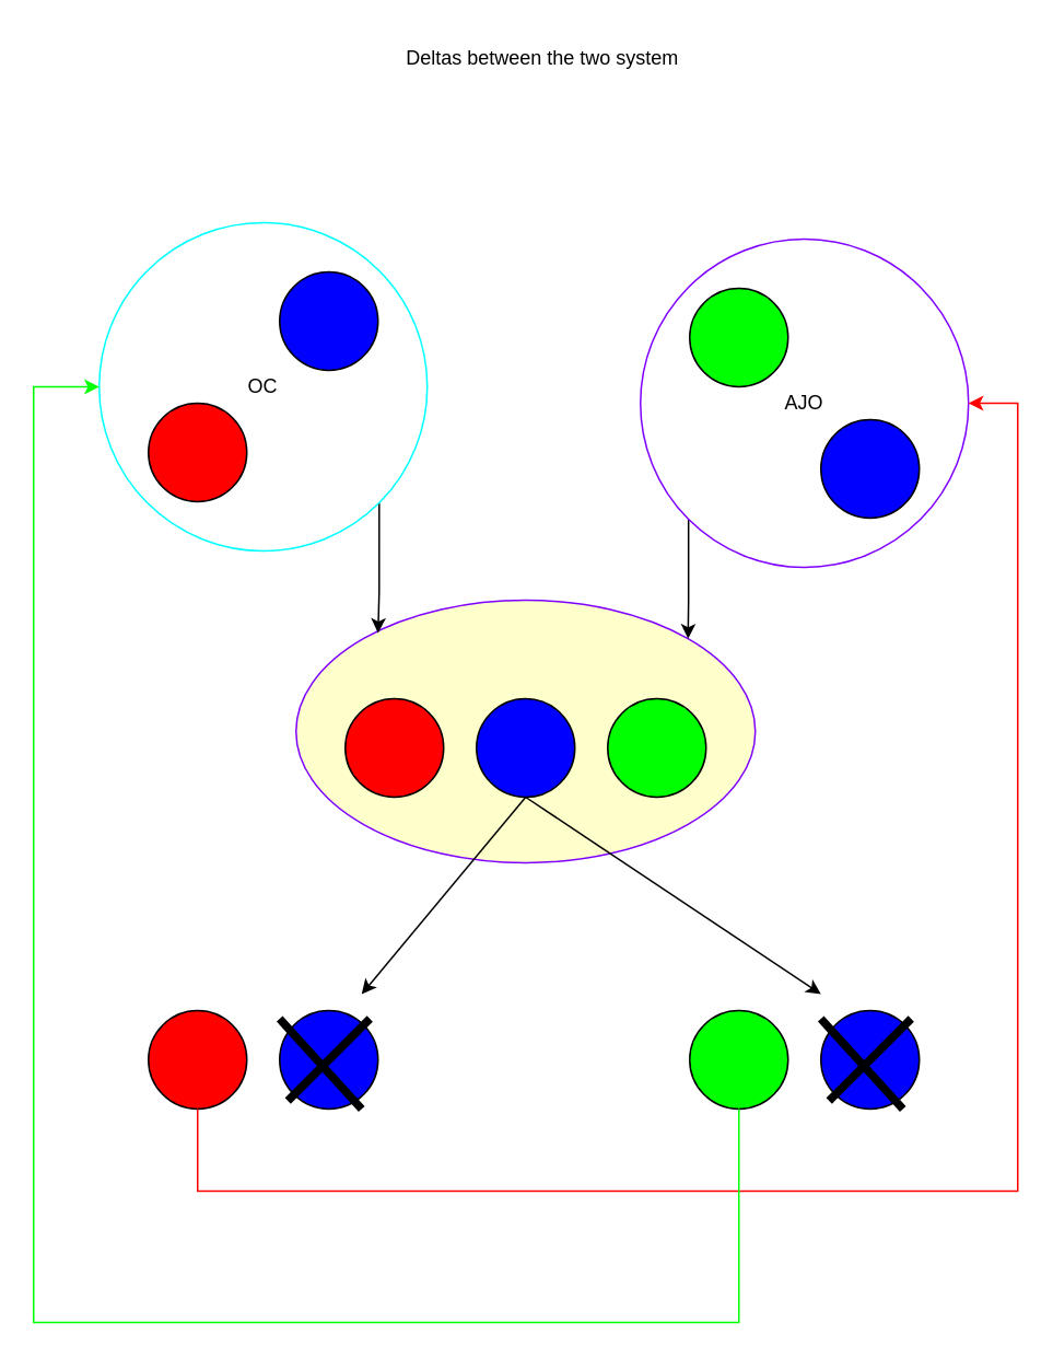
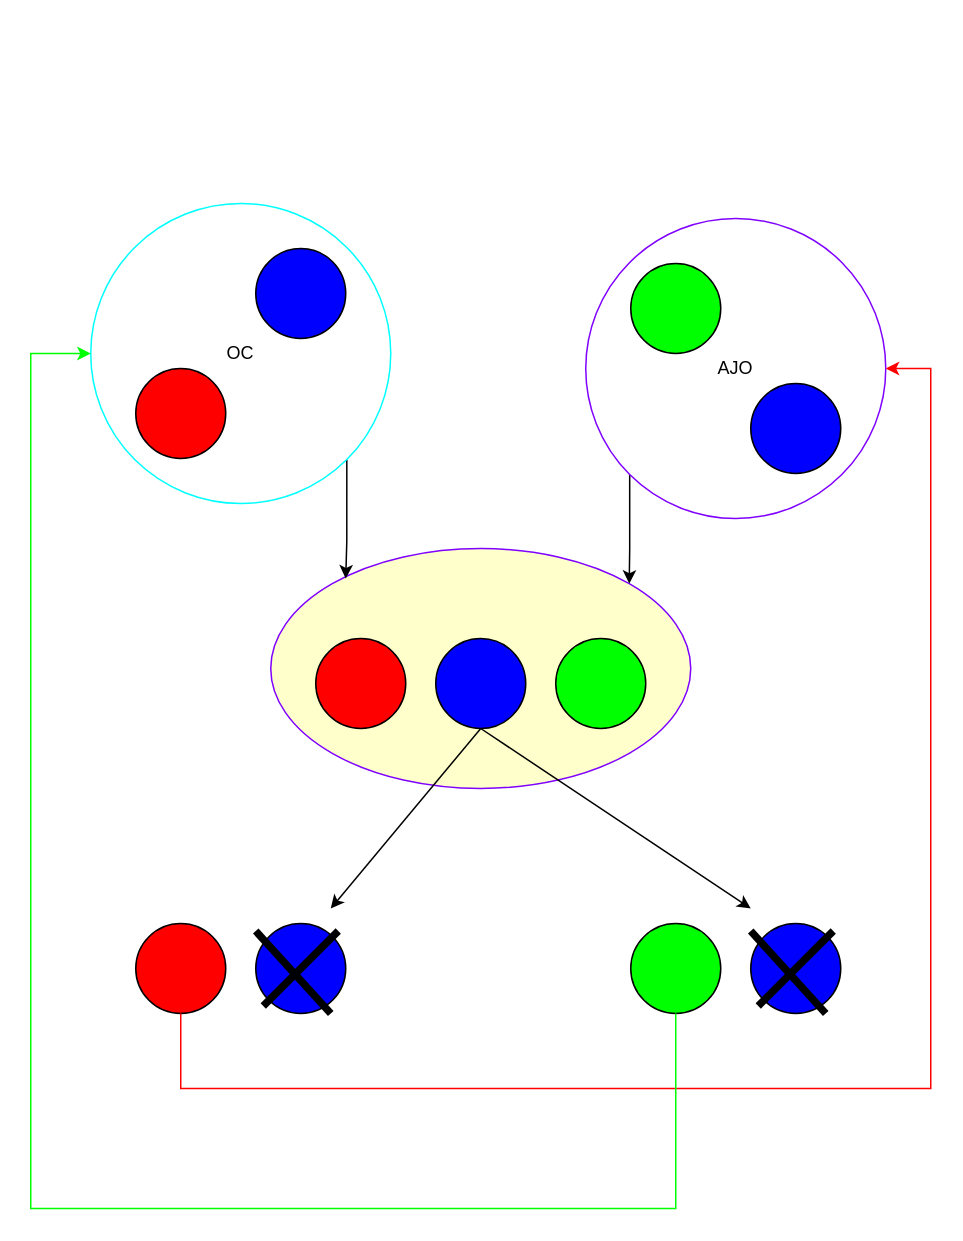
  <mxCell id="0" />
  <mxCell id="1" parent="0" />
  <mxCell id="2" value="" style="ellipse;whiteSpace=wrap;html=1;strokeColor=#7F00FF;fillColor=#FFFFCC;" vertex="1" parent="1"><mxGeometry x="180" y="365" width="280" height="160" as="geometry" /></mxCell>
  <mxCell id="3" style="edgeStyle=orthogonalEdgeStyle;rounded=0;orthogonalLoop=1;jettySize=auto;html=1;exitX=1;exitY=1;exitDx=0;exitDy=0;strokeColor=#000000;strokeWidth=1;" edge="1" parent="1" source="4"><mxGeometry relative="1" as="geometry"><mxPoint x="230" y="385" as="targetPoint" /></mxGeometry></mxCell>
  <mxCell id="4" value="OC" style="ellipse;whiteSpace=wrap;html=1;aspect=fixed;strokeColor=#00FFFF;" vertex="1" parent="1"><mxGeometry x="60" y="135" width="200" height="200" as="geometry" /></mxCell>
  <mxCell id="5" value="" style="ellipse;whiteSpace=wrap;html=1;aspect=fixed;fillColor=#0000FF;" vertex="1" parent="4"><mxGeometry x="110" y="30" width="60" height="60" as="geometry" /></mxCell>
  <mxCell id="6" value="" style="ellipse;whiteSpace=wrap;html=1;aspect=fixed;fillColor=#FF0000;" vertex="1" parent="4"><mxGeometry x="30" y="110" width="60" height="60" as="geometry" /></mxCell>
  <mxCell id="7" style="edgeStyle=orthogonalEdgeStyle;rounded=0;orthogonalLoop=1;jettySize=auto;html=1;exitX=0;exitY=1;exitDx=0;exitDy=0;entryX=1;entryY=0;entryDx=0;entryDy=0;strokeColor=#000000;strokeWidth=1;" edge="1" parent="1" source="8" target="2"><mxGeometry relative="1" as="geometry" /></mxCell>
  <mxCell id="8" value="AJO" style="ellipse;whiteSpace=wrap;html=1;aspect=fixed;strokeColor=#7F00FF;" vertex="1" parent="1"><mxGeometry x="390" y="145" width="200" height="200" as="geometry" /></mxCell>
  <mxCell id="9" value="" style="ellipse;whiteSpace=wrap;html=1;aspect=fixed;fillColor=#0000FF;" vertex="1" parent="8"><mxGeometry x="110" y="110" width="60" height="60" as="geometry" /></mxCell>
  <mxCell id="10" value="" style="ellipse;whiteSpace=wrap;html=1;aspect=fixed;fillColor=#00FF00;" vertex="1" parent="8"><mxGeometry x="30" y="30" width="60" height="60" as="geometry" /></mxCell>
  <mxCell id="11" value="" style="ellipse;whiteSpace=wrap;html=1;aspect=fixed;fillColor=#FF0000;" vertex="1" parent="1"><mxGeometry x="210" y="425" width="60" height="60" as="geometry" /></mxCell>
  <mxCell id="12" value="" style="ellipse;whiteSpace=wrap;html=1;aspect=fixed;fillColor=#0000FF;" vertex="1" parent="1"><mxGeometry x="290" y="425" width="60" height="60" as="geometry" /></mxCell>
  <mxCell id="13" value="" style="ellipse;whiteSpace=wrap;html=1;aspect=fixed;fillColor=#00FF00;" vertex="1" parent="1"><mxGeometry x="370" y="425" width="60" height="60" as="geometry" /></mxCell>
  <mxCell id="14" value="" style="ellipse;whiteSpace=wrap;html=1;aspect=fixed;fillColor=#FF0000;" vertex="1" parent="1"><mxGeometry x="90" y="615" width="60" height="60" as="geometry" /></mxCell>
  <mxCell id="15" value="" style="ellipse;whiteSpace=wrap;html=1;aspect=fixed;fillColor=#0000FF;" vertex="1" parent="1"><mxGeometry x="170" y="615" width="60" height="60" as="geometry" /></mxCell>
  <mxCell id="16" value="" style="ellipse;whiteSpace=wrap;html=1;aspect=fixed;fillColor=#00FF00;" vertex="1" parent="1"><mxGeometry x="420" y="615" width="60" height="60" as="geometry" /></mxCell>
  <mxCell id="17" value="" style="ellipse;whiteSpace=wrap;html=1;aspect=fixed;fillColor=#0000FF;" vertex="1" parent="1"><mxGeometry x="500" y="615" width="60" height="60" as="geometry" /></mxCell>
  <mxCell id="18" value="" style="endArrow=none;html=1;rounded=0;strokeWidth=5;" edge="1" parent="1"><mxGeometry width="50" height="50" relative="1" as="geometry"><mxPoint x="175" y="670" as="sourcePoint" /><mxPoint x="225" y="620" as="targetPoint" /></mxGeometry></mxCell>
  <mxCell id="19" value="" style="endArrow=none;html=1;rounded=0;strokeWidth=5;" edge="1" parent="1"><mxGeometry width="50" height="50" relative="1" as="geometry"><mxPoint x="170" y="620" as="sourcePoint" /><mxPoint x="220" y="675" as="targetPoint" /></mxGeometry></mxCell>
  <mxCell id="20" value="" style="endArrow=none;html=1;rounded=0;strokeWidth=5;" edge="1" parent="1"><mxGeometry width="50" height="50" relative="1" as="geometry"><mxPoint x="505" y="670" as="sourcePoint" /><mxPoint x="555" y="620" as="targetPoint" /></mxGeometry></mxCell>
  <mxCell id="21" value="" style="endArrow=none;html=1;rounded=0;strokeWidth=5;" edge="1" parent="1"><mxGeometry width="50" height="50" relative="1" as="geometry"><mxPoint x="500" y="620" as="sourcePoint" /><mxPoint x="550" y="675" as="targetPoint" /></mxGeometry></mxCell>
  <mxCell id="22" value="" style="endArrow=classic;html=1;rounded=0;strokeWidth=1;exitX=0.5;exitY=1;exitDx=0;exitDy=0;entryX=1;entryY=0.5;entryDx=0;entryDy=0;strokeColor=#FF0000;" edge="1" parent="1" source="14" target="8"><mxGeometry width="50" height="50" relative="1" as="geometry"><mxPoint x="250" y="455" as="sourcePoint" /><mxPoint x="300" y="405" as="targetPoint" /><Array as="points"><mxPoint x="120" y="725" /><mxPoint x="620" y="725" /><mxPoint x="620" y="245" /></Array></mxGeometry></mxCell>
  <mxCell id="23" value="" style="endArrow=classic;html=1;rounded=0;strokeWidth=1;exitX=0.5;exitY=1;exitDx=0;exitDy=0;entryX=0;entryY=0.5;entryDx=0;entryDy=0;strokeColor=#00FF00;" edge="1" parent="1" source="16" target="4"><mxGeometry width="50" height="50" relative="1" as="geometry"><mxPoint x="250" y="455" as="sourcePoint" /><mxPoint x="300" y="405" as="targetPoint" /><Array as="points"><mxPoint x="450" y="805" /><mxPoint x="20" y="805" /><mxPoint x="20" y="235" /></Array></mxGeometry></mxCell>
  <mxCell id="24" value="" style="endArrow=classic;html=1;rounded=0;strokeColor=#000000;strokeWidth=1;exitX=0.5;exitY=1;exitDx=0;exitDy=0;" edge="1" parent="1" source="12"><mxGeometry width="50" height="50" relative="1" as="geometry"><mxPoint x="240" y="525" as="sourcePoint" /><mxPoint x="220" y="605" as="targetPoint" /></mxGeometry></mxCell>
  <mxCell id="25" value="" style="endArrow=classic;html=1;rounded=0;strokeColor=#000000;strokeWidth=1;exitX=0.5;exitY=1;exitDx=0;exitDy=0;" edge="1" parent="1" source="12"><mxGeometry width="50" height="50" relative="1" as="geometry"><mxPoint x="250" y="455" as="sourcePoint" /><mxPoint x="500" y="605" as="targetPoint" /></mxGeometry></mxCell>
- <mxCell id="26" value="Deltas between the two system" style="text;html=1;align=center;verticalAlign=middle;resizable=0;points=[];autosize=1;strokeColor=none;fillColor=none;" vertex="1" parent="1"><mxGeometry x="235" y="20" width="190" height="30" as="geometry" /></mxCell>
